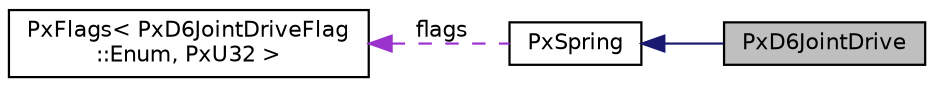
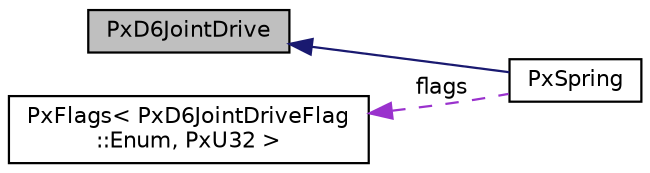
  digraph {
    rankdir=LR
    node [color=black fillcolor=white fontname=Helvetica fontsize=10 shape=record style=filled]
    edge [dir=back fontname=Helvetica fontsize=10 labelfontname=Helvetica labelfontsize=10]
    n1 [fillcolor=grey75 fontcolor=black height=0.2 label=PxD6JointDrive width=0.4]
    n2 [height=0.2 label=PxSpring width=0.4]
    n3 [height=0.2 label="PxFlags\< PxD6JointDriveFlag\l::Enum, PxU32 \>" width=0.4]
-   n2 -> n1 [color=midnightblue style=solid]
+   n1 -> n2 [color=midnightblue style=solid]
    n3 -> n2 [color=darkorchid3 label=" flags" style=dashed]
  }
